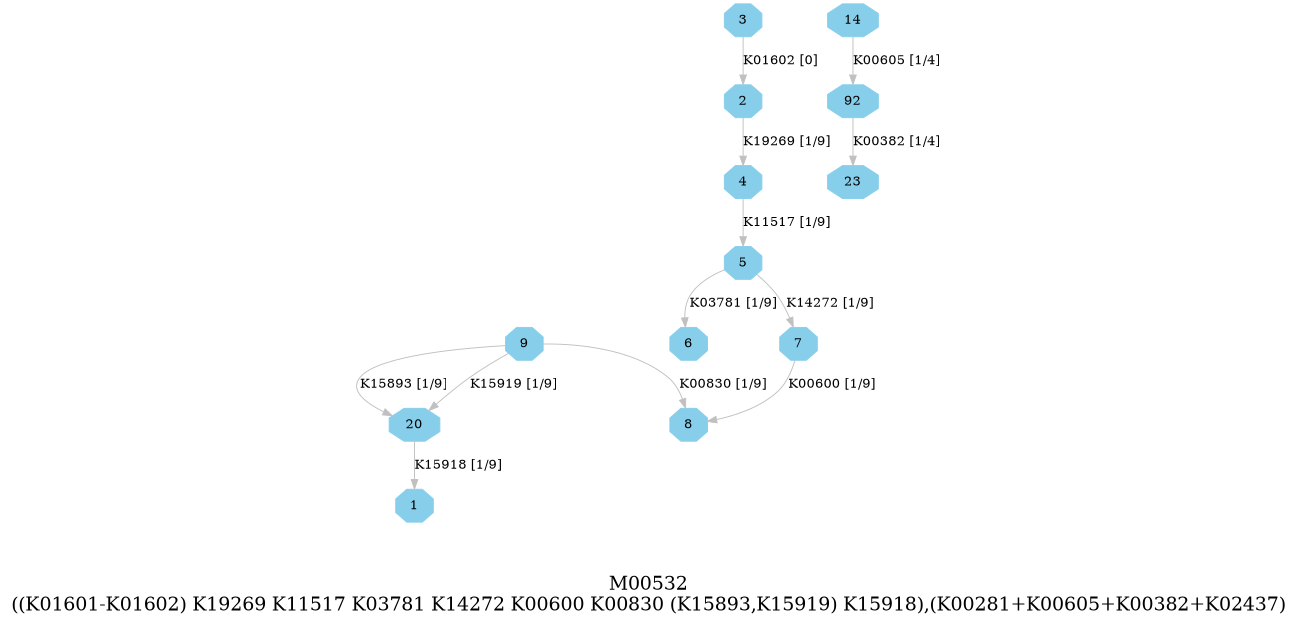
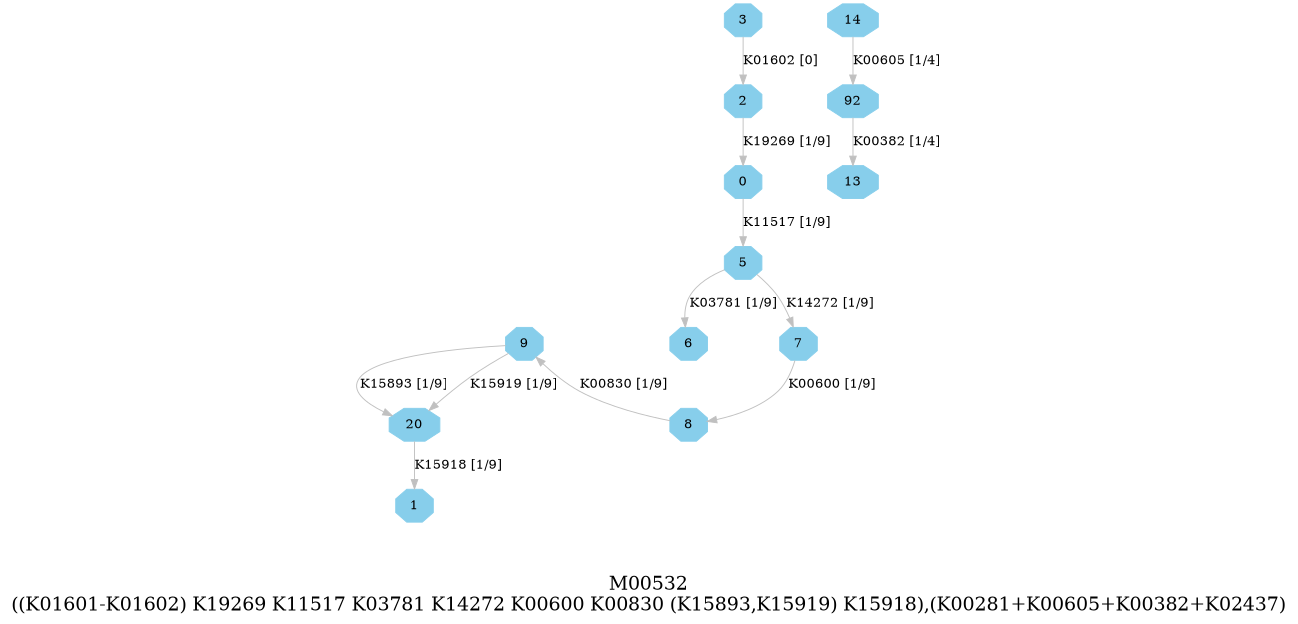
  digraph {
    fontsize=20
    label="M00532\n((K01601-K01602) K19269 K11517 K03781 K14272 K00600 K00830 (K15893,K15919) K15918),(K00281+K00605+K00382+K02437)"
    node [color=skyblue shape=octagon style=filled]
    edge [color=grey]
    1 [height=.3 width=.3]
    2 [height=.3 width=.3]
    3 [height=.3 width=.3]
-   4 [height=.3 width=.3]
+   4 [height=.3 width=.3 label=0]
    5 [height=.3 width=.3]
    6 [height=.3 width=.3]
    7 [height=.3 width=.3]
    8 [height=.3 width=.3]
    9 [height=.3 width=.3]
    n10 [height=.3 label=20 width=.3]
    n11 [height=.3 label=14 width=.3]
    n12 [height=.3 label=92 width=.3]
-   13 [height=.3 width=.3 label=23]
+   13 [height=.3 width=.3]
    subgraph sub_1 {
      1
      2
      3
      4
      5
      6
      7
      8
      9
      n10
      n11
      n12
      13
    }
    2 -> 4 [label="K19269 [1/9]"]
    3 -> 2 [label="K01602 [0]"]
    4 -> 5 [label="K11517 [1/9]"]
    5 -> 6 [label="K03781 [1/9]"]
    5 -> 7 [label="K14272 [1/9]"]
    7 -> 8 [label="K00600 [1/9]"]
-   9 -> 8 [label="K00830 [1/9]"]
+   8 -> 9 [label="K00830 [1/9]"]
    9 -> n10 [label="K15893 [1/9]"]
    9 -> n10 [label="K15919 [1/9]"]
    n10 -> 1 [label="K15918 [1/9]"]
    n11 -> n12 [label="K00605 [1/4]"]
    n12 -> 13 [label="K00382 [1/4]"]
  }
